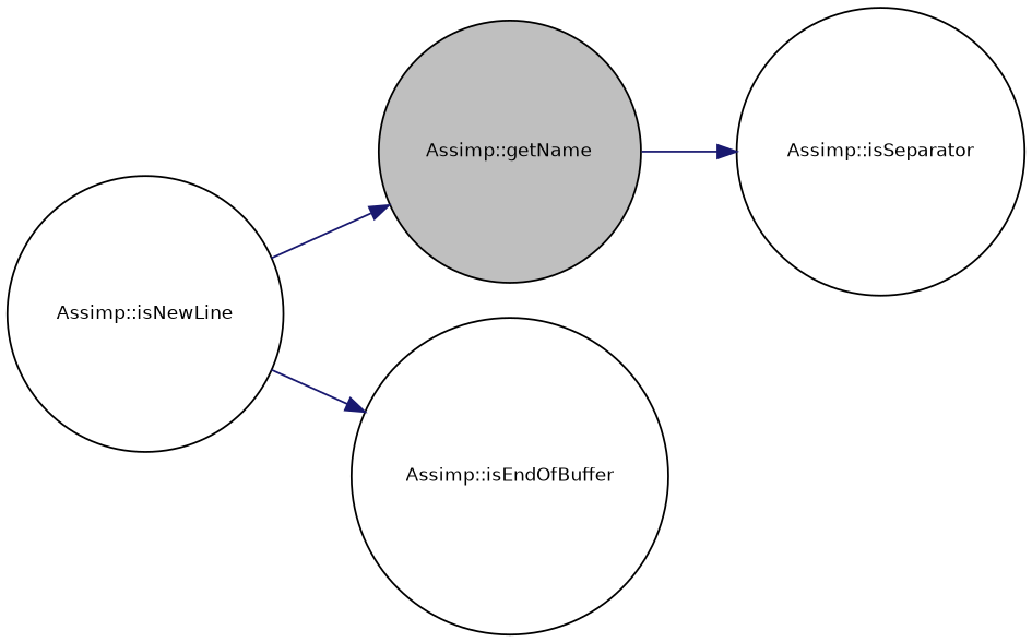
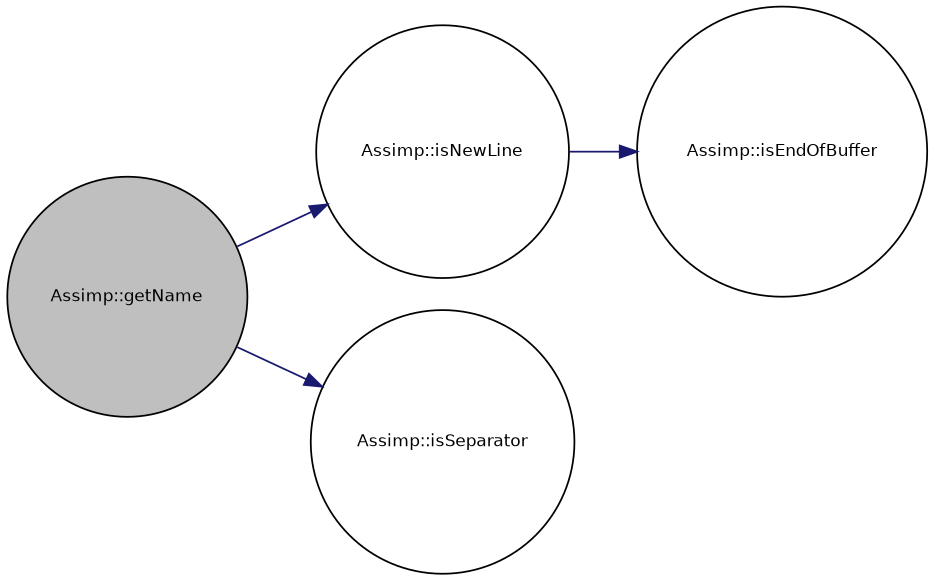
  digraph {
    rankdir=LR
    node [color=black fillcolor=white fontname=Helvetica fontsize=10 shape=circle style=filled]
    edge [color=midnightblue fontname=Helvetica fontsize=10 labelfontname=Helvetica labelfontsize=10 style=solid]
    n1 [fillcolor=grey75 fontcolor=black height=0.2 label="Assimp::getName" width=0.4]
    n2 [height=0.2 label="Assimp::isNewLine" width=0.4]
    n3 [height=0.2 label="Assimp::isSeparator" width=0.4]
    n4 [height=0.2 label="Assimp::isEndOfBuffer" width=0.4]
-   n2 -> n1
+   n1 -> n2
    n1 -> n3
    n2 -> n4
  }
